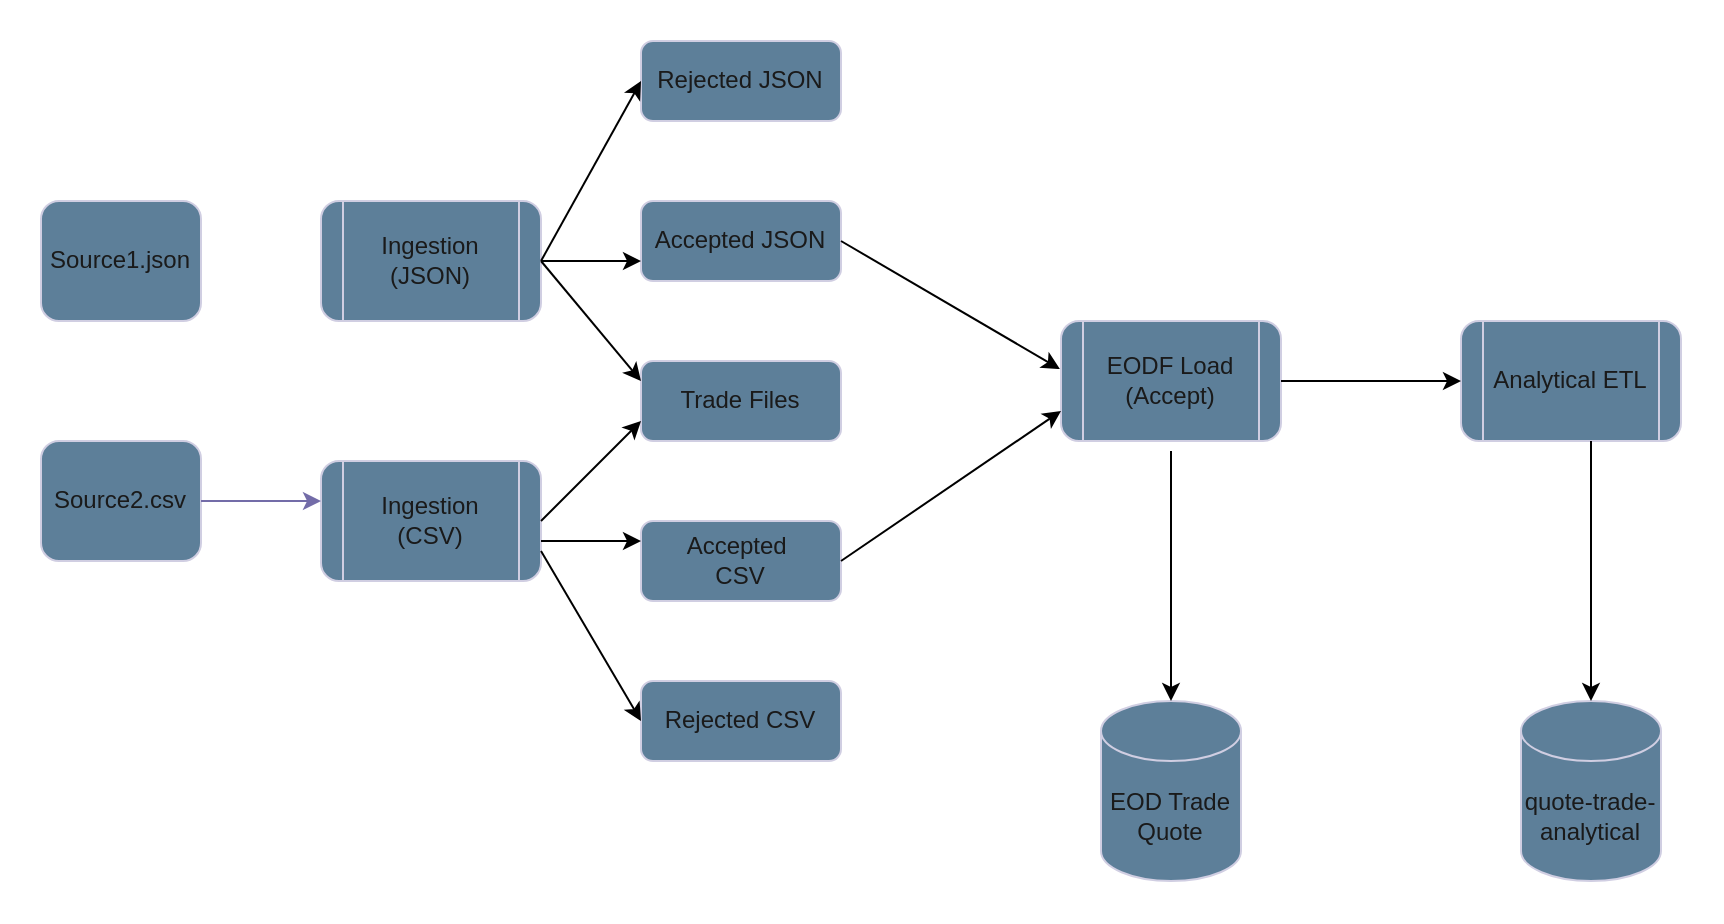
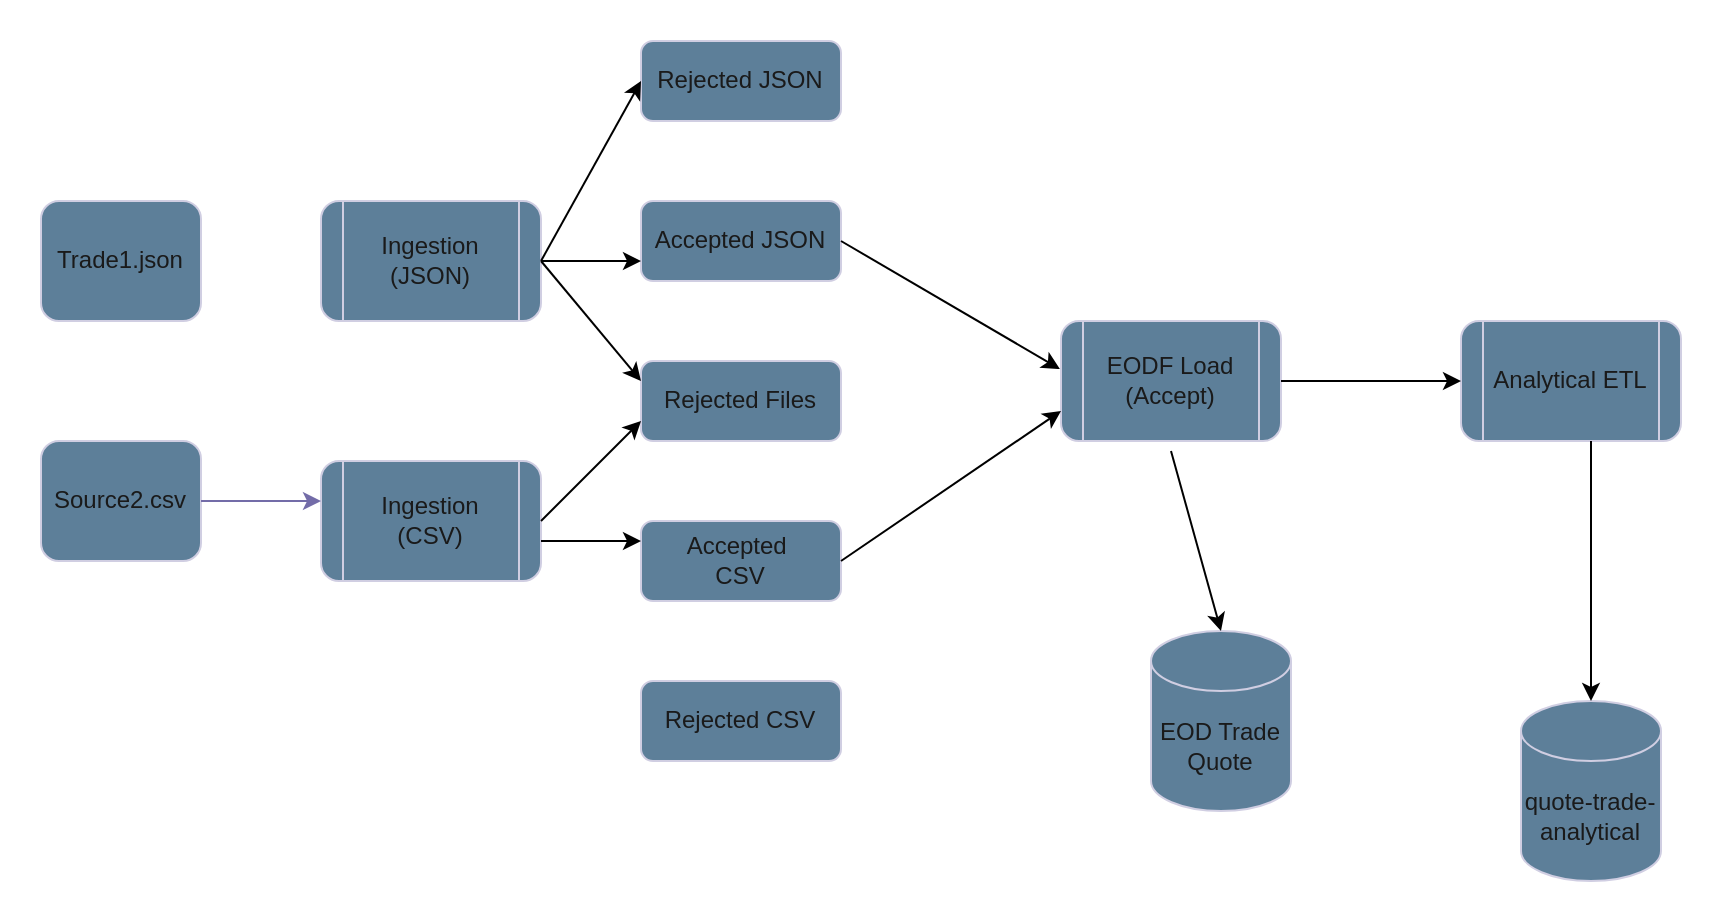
  <mxCell id="0" />
  <mxCell id="1" parent="0" />
  <mxCell id="2" value="Analytical ETL" style="shape=process;whiteSpace=wrap;html=1;backgroundOutline=1;labelBackgroundColor=none;fillColor=#5D7F99;strokeColor=#D0CEE2;fontColor=#1A1A1A;rounded=1;" parent="1" vertex="1"><mxGeometry x="730" y="160" width="110" height="60" as="geometry" /></mxCell>
- <mxCell id="3" value="Source1.json" style="rounded=1;whiteSpace=wrap;html=1;labelBackgroundColor=none;fillColor=#5D7F99;strokeColor=#D0CEE2;fontColor=#1A1A1A;" parent="1" vertex="1"><mxGeometry x="20" y="100" width="80" height="60" as="geometry" /></mxCell>
+ <mxCell id="3" value="Trade1.json" style="rounded=1;whiteSpace=wrap;html=1;labelBackgroundColor=none;fillColor=#5D7F99;strokeColor=#D0CEE2;fontColor=#1A1A1A;" parent="1" vertex="1"><mxGeometry x="20" y="100" width="80" height="60" as="geometry" /></mxCell>
  <mxCell id="4" value="Source2.csv" style="rounded=1;whiteSpace=wrap;html=1;labelBackgroundColor=none;fillColor=#5D7F99;strokeColor=#D0CEE2;fontColor=#1A1A1A;" parent="1" vertex="1"><mxGeometry x="20" y="220" width="80" height="60" as="geometry" /></mxCell>
  <mxCell id="5" value="EODF Load&lt;br&gt;(Accept)" style="shape=process;whiteSpace=wrap;html=1;backgroundOutline=1;labelBackgroundColor=none;fillColor=#5D7F99;strokeColor=#D0CEE2;fontColor=#1A1A1A;rounded=1;" parent="1" vertex="1"><mxGeometry x="530" y="160" width="110" height="60" as="geometry" /></mxCell>
- <mxCell id="6" value="Trade Files" style="rounded=1;whiteSpace=wrap;html=1;labelBackgroundColor=none;fillColor=#5D7F99;strokeColor=#D0CEE2;fontColor=#1A1A1A;" parent="1" vertex="1"><mxGeometry x="320" y="180" width="100" height="40" as="geometry" /></mxCell>
+ <mxCell id="6" value="Rejected Files" style="rounded=1;whiteSpace=wrap;html=1;labelBackgroundColor=none;fillColor=#5D7F99;strokeColor=#D0CEE2;fontColor=#1A1A1A;" parent="1" vertex="1"><mxGeometry x="320" y="180" width="100" height="40" as="geometry" /></mxCell>
  <mxCell id="7" value="Rejected JSON" style="rounded=1;whiteSpace=wrap;html=1;labelBackgroundColor=none;fillColor=#5D7F99;strokeColor=#D0CEE2;fontColor=#1A1A1A;" parent="1" vertex="1"><mxGeometry x="320" y="20" width="100" height="40" as="geometry" /></mxCell>
  <mxCell id="8" value="Accepted JSON" style="rounded=1;whiteSpace=wrap;html=1;labelBackgroundColor=none;fillColor=#5D7F99;strokeColor=#D0CEE2;fontColor=#1A1A1A;" parent="1" vertex="1"><mxGeometry x="320" y="100" width="100" height="40" as="geometry" /></mxCell>
  <mxCell id="9" value="Ingestion&lt;br&gt;(JSON)" style="shape=process;whiteSpace=wrap;html=1;backgroundOutline=1;labelBackgroundColor=none;fillColor=#5D7F99;strokeColor=#D0CEE2;fontColor=#1A1A1A;rounded=1;" parent="1" vertex="1"><mxGeometry x="160" y="100" width="110" height="60" as="geometry" /></mxCell>
  <mxCell id="10" value="Ingestion&lt;br&gt;(CSV)" style="shape=process;whiteSpace=wrap;html=1;backgroundOutline=1;labelBackgroundColor=none;fillColor=#5D7F99;strokeColor=#D0CEE2;fontColor=#1A1A1A;rounded=1;" parent="1" vertex="1"><mxGeometry x="160" y="230" width="110" height="60" as="geometry" /></mxCell>
  <mxCell id="11" value="" style="endArrow=classic;html=1;rounded=1;exitX=1;exitY=0.5;exitDx=0;exitDy=0;labelBackgroundColor=none;strokeColor=#736CA8;fontColor=default;" parent="1" source="4" edge="1"><mxGeometry width="50" height="50" relative="1" as="geometry"><mxPoint x="140" y="140" as="sourcePoint" /><mxPoint x="160" y="250" as="targetPoint" /></mxGeometry></mxCell>
- <mxCell id="12" value="EOD Trade Quote" style="shape=cylinder3;whiteSpace=wrap;html=1;boundedLbl=1;backgroundOutline=1;size=15;strokeColor=#D0CEE2;fontColor=#1A1A1A;fillColor=#5D7F99;labelBackgroundColor=none;rounded=1;" parent="1" vertex="1"><mxGeometry x="550" y="350" width="70" height="90" as="geometry" /></mxCell>
+ <mxCell id="12" value="EOD Trade Quote" style="shape=cylinder3;whiteSpace=wrap;html=1;boundedLbl=1;backgroundOutline=1;size=15;strokeColor=#D0CEE2;fontColor=#1A1A1A;fillColor=#5D7F99;labelBackgroundColor=none;rounded=1;" parent="1" vertex="1"><mxGeometry x="575" y="315" width="70" height="90" as="geometry" /></mxCell>
  <mxCell id="13" value="Accepted&amp;nbsp;&lt;br&gt;CSV" style="rounded=1;whiteSpace=wrap;html=1;strokeColor=#D0CEE2;fontColor=#1A1A1A;fillColor=#5D7F99;labelBackgroundColor=none;" parent="1" vertex="1"><mxGeometry x="320" y="260" width="100" height="40" as="geometry" /></mxCell>
  <mxCell id="14" value="quote-trade-analytical" style="shape=cylinder3;whiteSpace=wrap;html=1;boundedLbl=1;backgroundOutline=1;size=15;strokeColor=#D0CEE2;fontColor=#1A1A1A;fillColor=#5D7F99;labelBackgroundColor=none;rounded=1;" parent="1" vertex="1"><mxGeometry x="760" y="350" width="70" height="90" as="geometry" /></mxCell>
  <mxCell id="15" value="Rejected CSV" style="rounded=1;whiteSpace=wrap;html=1;labelBackgroundColor=none;fillColor=#5D7F99;strokeColor=#D0CEE2;fontColor=#1A1A1A;" vertex="1" parent="1"><mxGeometry x="320" y="340" width="100" height="40" as="geometry" /></mxCell>
  <mxCell id="16" value="" style="endArrow=classic;html=1;rounded=1;entryX=0;entryY=0.25;entryDx=0;entryDy=0;" edge="1" parent="1" target="6"><mxGeometry width="50" height="50" relative="1" as="geometry"><mxPoint x="270" y="130" as="sourcePoint" /><mxPoint x="310" y="180" as="targetPoint" /></mxGeometry></mxCell>
  <mxCell id="17" value="" style="endArrow=classic;html=1;rounded=1;entryX=0;entryY=0.5;entryDx=0;entryDy=0;" edge="1" parent="1" target="7"><mxGeometry width="50" height="50" relative="1" as="geometry"><mxPoint x="270" y="130" as="sourcePoint" /><mxPoint x="270" y="30" as="targetPoint" /></mxGeometry></mxCell>
  <mxCell id="18" value="" style="endArrow=classic;html=1;rounded=1;entryX=0;entryY=0.75;entryDx=0;entryDy=0;" edge="1" parent="1" target="8"><mxGeometry width="50" height="50" relative="1" as="geometry"><mxPoint x="270" y="130" as="sourcePoint" /><mxPoint x="320" y="80" as="targetPoint" /></mxGeometry></mxCell>
  <mxCell id="19" value="" style="endArrow=classic;html=1;rounded=1;exitX=1;exitY=0.5;exitDx=0;exitDy=0;" edge="1" parent="1" source="10"><mxGeometry width="50" height="50" relative="1" as="geometry"><mxPoint x="280" y="260" as="sourcePoint" /><mxPoint x="320" y="210" as="targetPoint" /></mxGeometry></mxCell>
  <mxCell id="20" value="" style="endArrow=classic;html=1;rounded=1;entryX=0;entryY=0.25;entryDx=0;entryDy=0;" edge="1" parent="1" target="13"><mxGeometry width="50" height="50" relative="1" as="geometry"><mxPoint x="270" y="270" as="sourcePoint" /><mxPoint x="320" y="320" as="targetPoint" /></mxGeometry></mxCell>
- <mxCell id="21" value="" style="endArrow=classic;html=1;rounded=1;entryX=0;entryY=0.5;entryDx=0;entryDy=0;exitX=1;exitY=0.75;exitDx=0;exitDy=0;" edge="1" parent="1" source="10" target="15"><mxGeometry width="50" height="50" relative="1" as="geometry"><mxPoint x="270" y="270" as="sourcePoint" /><mxPoint x="320" y="235" as="targetPoint" /></mxGeometry></mxCell>
  <mxCell id="22" value="" style="endArrow=classic;html=1;rounded=1;entryX=-0.005;entryY=0.4;entryDx=0;entryDy=0;entryPerimeter=0;" edge="1" parent="1" target="5"><mxGeometry width="50" height="50" relative="1" as="geometry"><mxPoint x="420" y="120" as="sourcePoint" /><mxPoint x="470" y="70" as="targetPoint" /></mxGeometry></mxCell>
  <mxCell id="23" value="" style="endArrow=classic;html=1;rounded=1;entryX=0;entryY=0.75;entryDx=0;entryDy=0;" edge="1" parent="1" target="5"><mxGeometry width="50" height="50" relative="1" as="geometry"><mxPoint x="420" y="280" as="sourcePoint" /><mxPoint x="470" y="230" as="targetPoint" /></mxGeometry></mxCell>
  <mxCell id="24" value="" style="endArrow=classic;html=1;rounded=1;entryX=0;entryY=0.5;entryDx=0;entryDy=0;" edge="1" parent="1" target="2"><mxGeometry width="50" height="50" relative="1" as="geometry"><mxPoint x="640" y="190" as="sourcePoint" /><mxPoint x="690" y="140" as="targetPoint" /></mxGeometry></mxCell>
  <mxCell id="25" value="" style="endArrow=classic;html=1;rounded=1;entryX=0.5;entryY=0;entryDx=0;entryDy=0;entryPerimeter=0;" edge="1" parent="1" target="12"><mxGeometry width="50" height="50" relative="1" as="geometry"><mxPoint x="585" y="225" as="sourcePoint" /><mxPoint x="535" y="175" as="targetPoint" /></mxGeometry></mxCell>
  <mxCell id="26" value="" style="endArrow=classic;html=1;rounded=1;entryX=0.5;entryY=0;entryDx=0;entryDy=0;entryPerimeter=0;" edge="1" parent="1" target="14"><mxGeometry width="50" height="50" relative="1" as="geometry"><mxPoint x="795" y="220" as="sourcePoint" /><mxPoint x="745" y="170" as="targetPoint" /></mxGeometry></mxCell>
